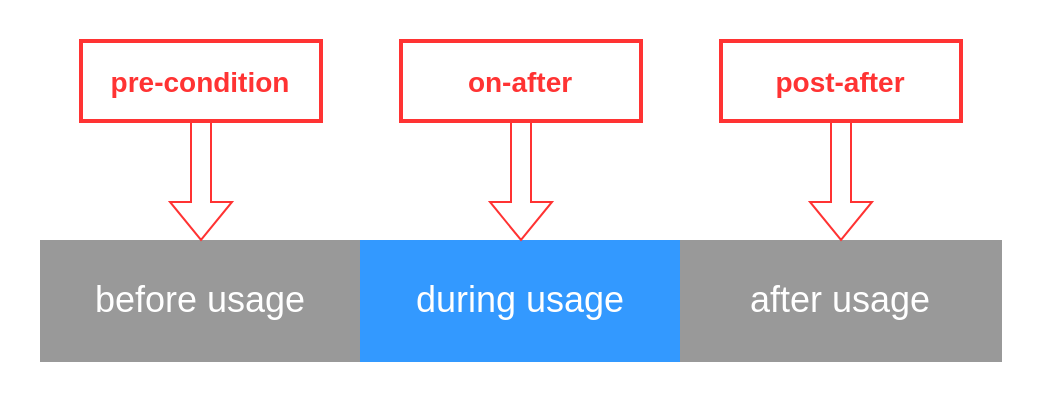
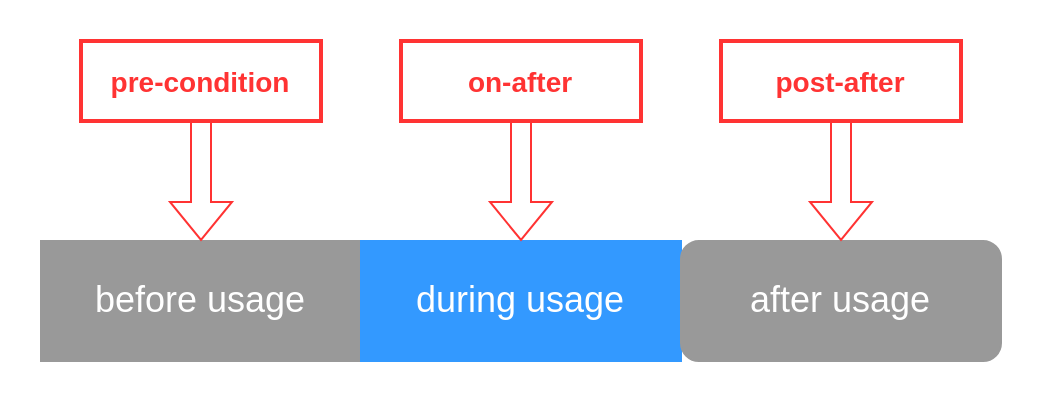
  <mxCell id="0" />
  <mxCell id="1" parent="0" />
  <mxCell id="2" value="&lt;font style=&quot;font-size: 18px&quot; color=&quot;#ffffff&quot;&gt;before usage&lt;/font&gt;" style="rounded=0;whiteSpace=wrap;html=1;fillColor=#999999;strokeColor=#999999;" vertex="1" parent="1"><mxGeometry x="20" y="120" width="160" height="60" as="geometry" /></mxCell>
  <mxCell id="3" value="&lt;font style=&quot;font-size: 18px&quot; color=&quot;#ffffff&quot;&gt;during usage&lt;/font&gt;" style="rounded=0;whiteSpace=wrap;html=1;fillColor=#3399FF;strokeColor=#3399FF;" vertex="1" parent="1"><mxGeometry x="180" y="120" width="160" height="60" as="geometry" /></mxCell>
- <mxCell id="4" value="&lt;font style=&quot;font-size: 18px&quot; color=&quot;#ffffff&quot;&gt;after usage&lt;/font&gt;" style="rounded=0;whiteSpace=wrap;html=1;strokeColor=#999999;fillColor=#999999;" vertex="1" parent="1"><mxGeometry x="340" y="120" width="160" height="60" as="geometry" /></mxCell>
+ <mxCell id="4" value="&lt;font style=&quot;font-size: 18px&quot; color=&quot;#ffffff&quot;&gt;after usage&lt;/font&gt;" style="whiteSpace=wrap;html=1;strokeColor=#999999;fillColor=#999999;rounded=1;" vertex="1" parent="1"><mxGeometry x="340" y="120" width="160" height="60" as="geometry" /></mxCell>
  <mxCell id="5" value="&lt;font style=&quot;font-size: 14px&quot; color=&quot;#ff3333&quot;&gt;&lt;b&gt;pre-condition&lt;/b&gt;&lt;/font&gt;" style="rounded=0;whiteSpace=wrap;html=1;fontSize=18;fontColor=#FFFFFF;strokeColor=#FF3333;fillColor=#FFFFFF;strokeWidth=2;" vertex="1" parent="1"><mxGeometry x="40" y="20" width="120" height="40" as="geometry" /></mxCell>
  <mxCell id="6" value="&lt;font style=&quot;font-size: 14px&quot; color=&quot;#ff3333&quot;&gt;&lt;b&gt;on-after&lt;/b&gt;&lt;/font&gt;" style="rounded=0;whiteSpace=wrap;html=1;fontSize=18;fontColor=#FFFFFF;strokeColor=#FF3333;fillColor=#FFFFFF;strokeWidth=2;" vertex="1" parent="1"><mxGeometry x="200" y="20" width="120" height="40" as="geometry" /></mxCell>
  <mxCell id="7" value="&lt;font style=&quot;font-size: 14px&quot; color=&quot;#ff3333&quot;&gt;&lt;b&gt;post-after&lt;/b&gt;&lt;/font&gt;" style="rounded=0;whiteSpace=wrap;html=1;fontSize=18;fontColor=#FFFFFF;strokeColor=#FF3333;fillColor=#FFFFFF;strokeWidth=2;" vertex="1" parent="1"><mxGeometry x="360" y="20" width="120" height="40" as="geometry" /></mxCell>
  <mxCell id="8" value="" style="shape=flexArrow;endArrow=classic;html=1;rounded=0;fontSize=14;fontColor=#FF3333;exitX=0.5;exitY=1;exitDx=0;exitDy=0;entryX=0.5;entryY=0;entryDx=0;entryDy=0;strokeColor=#FF3333;" edge="1" parent="1" source="5" target="2"><mxGeometry width="50" height="50" relative="1" as="geometry"><mxPoint x="220" y="220" as="sourcePoint" /><mxPoint x="270" y="170" as="targetPoint" /></mxGeometry></mxCell>
  <mxCell id="9" value="" style="shape=flexArrow;endArrow=classic;html=1;rounded=0;fontSize=14;fontColor=#FF3333;exitX=0.5;exitY=1;exitDx=0;exitDy=0;entryX=0.5;entryY=0;entryDx=0;entryDy=0;strokeColor=#FF3333;" edge="1" parent="1" source="6" target="3"><mxGeometry width="50" height="50" relative="1" as="geometry"><mxPoint x="110" y="70" as="sourcePoint" /><mxPoint x="110" y="130" as="targetPoint" /></mxGeometry></mxCell>
  <mxCell id="10" value="" style="shape=flexArrow;endArrow=classic;html=1;rounded=0;fontSize=14;fontColor=#FF3333;exitX=0.5;exitY=1;exitDx=0;exitDy=0;strokeColor=#FF3333;" edge="1" parent="1" source="7" target="4"><mxGeometry width="50" height="50" relative="1" as="geometry"><mxPoint x="120" y="80" as="sourcePoint" /><mxPoint x="120" y="140" as="targetPoint" /></mxGeometry></mxCell>
